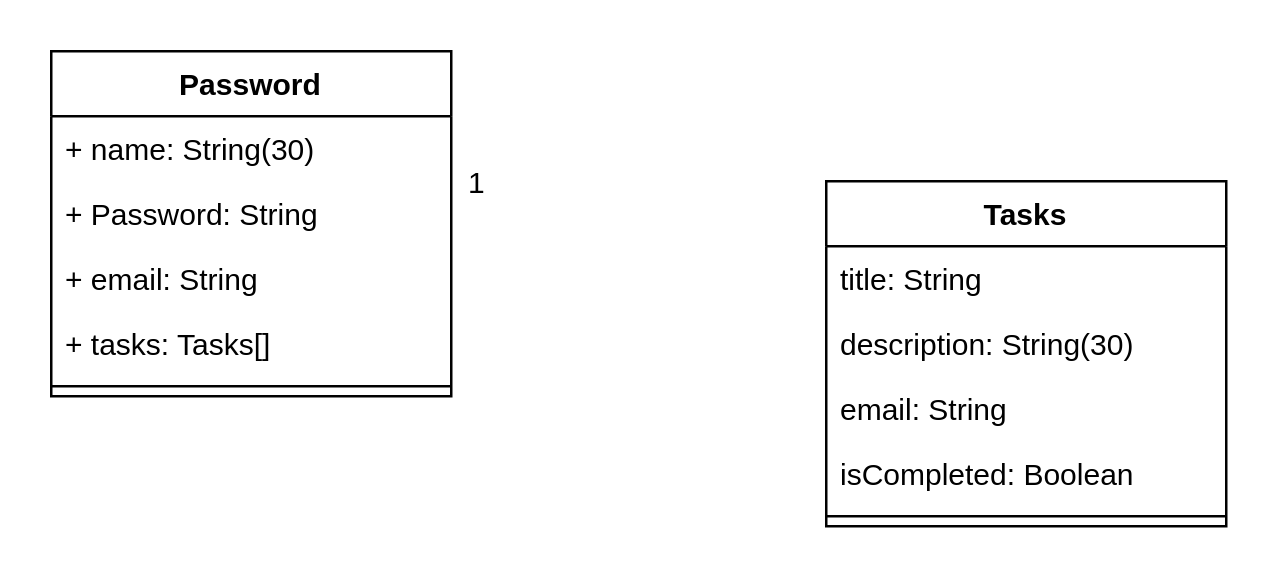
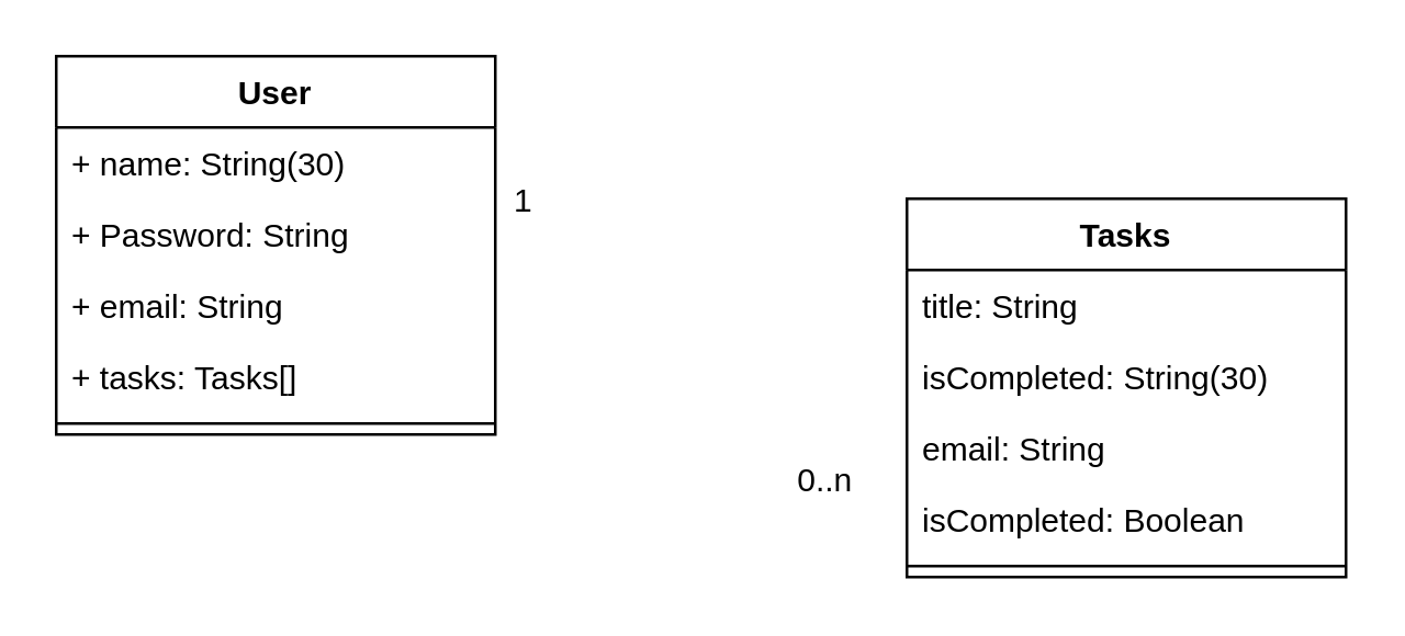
  <mxCell id="0" />
  <mxCell id="1" parent="0" />
- <mxCell id="2" value="Password" style="swimlane;fontStyle=1;align=center;verticalAlign=top;childLayout=stackLayout;horizontal=1;startSize=26;horizontalStack=0;resizeParent=1;resizeParentMax=0;resizeLast=0;collapsible=1;marginBottom=0;whiteSpace=wrap;html=1;" parent="1" vertex="1"><mxGeometry x="20" y="20" width="160" height="138" as="geometry" /></mxCell>
+ <mxCell id="2" value="User" style="swimlane;fontStyle=1;align=center;verticalAlign=top;childLayout=stackLayout;horizontal=1;startSize=26;horizontalStack=0;resizeParent=1;resizeParentMax=0;resizeLast=0;collapsible=1;marginBottom=0;whiteSpace=wrap;html=1;" parent="1" vertex="1"><mxGeometry x="20" y="20" width="160" height="138" as="geometry" /></mxCell>
  <mxCell id="3" value="+ name: String(30)" style="text;strokeColor=none;fillColor=none;align=left;verticalAlign=top;spacingLeft=4;spacingRight=4;overflow=hidden;rotatable=0;points=[[0,0.5],[1,0.5]];portConstraint=eastwest;whiteSpace=wrap;html=1;" parent="2" vertex="1"><mxGeometry y="26" width="160" height="26" as="geometry" /></mxCell>
  <mxCell id="4" value="+ Password: String" style="text;strokeColor=none;fillColor=none;align=left;verticalAlign=top;spacingLeft=4;spacingRight=4;overflow=hidden;rotatable=0;points=[[0,0.5],[1,0.5]];portConstraint=eastwest;whiteSpace=wrap;html=1;" parent="2" vertex="1"><mxGeometry y="52" width="160" height="26" as="geometry" /></mxCell>
  <mxCell id="5" value="+ email: String" style="text;strokeColor=none;fillColor=none;align=left;verticalAlign=top;spacingLeft=4;spacingRight=4;overflow=hidden;rotatable=0;points=[[0,0.5],[1,0.5]];portConstraint=eastwest;whiteSpace=wrap;html=1;" parent="2" vertex="1"><mxGeometry y="78" width="160" height="26" as="geometry" /></mxCell>
  <mxCell id="6" value="+ tasks: Tasks[]" style="text;strokeColor=none;fillColor=none;align=left;verticalAlign=top;spacingLeft=4;spacingRight=4;overflow=hidden;rotatable=0;points=[[0,0.5],[1,0.5]];portConstraint=eastwest;whiteSpace=wrap;html=1;" parent="2" vertex="1"><mxGeometry y="104" width="160" height="26" as="geometry" /></mxCell>
  <mxCell id="7" value="" style="line;strokeWidth=1;fillColor=none;align=left;verticalAlign=middle;spacingTop=-1;spacingLeft=3;spacingRight=3;rotatable=0;labelPosition=right;points=[];portConstraint=eastwest;strokeColor=inherit;" parent="2" vertex="1"><mxGeometry y="130" width="160" height="8" as="geometry" /></mxCell>
  <mxCell id="8" value="Tasks" style="swimlane;fontStyle=1;align=center;verticalAlign=top;childLayout=stackLayout;horizontal=1;startSize=26;horizontalStack=0;resizeParent=1;resizeParentMax=0;resizeLast=0;collapsible=1;marginBottom=0;whiteSpace=wrap;html=1;" parent="1" vertex="1"><mxGeometry x="330" y="72" width="160" height="138" as="geometry" /></mxCell>
  <mxCell id="9" value="title: String" style="text;strokeColor=none;fillColor=none;align=left;verticalAlign=top;spacingLeft=4;spacingRight=4;overflow=hidden;rotatable=0;points=[[0,0.5],[1,0.5]];portConstraint=eastwest;whiteSpace=wrap;html=1;" parent="8" vertex="1"><mxGeometry y="26" width="160" height="26" as="geometry" /></mxCell>
- <mxCell id="10" value="description: String(30)" style="text;strokeColor=none;fillColor=none;align=left;verticalAlign=top;spacingLeft=4;spacingRight=4;overflow=hidden;rotatable=0;points=[[0,0.5],[1,0.5]];portConstraint=eastwest;whiteSpace=wrap;html=1;" parent="8" vertex="1"><mxGeometry y="52" width="160" height="26" as="geometry" /></mxCell>
+ <mxCell id="10" value="isCompleted: String(30)" style="text;strokeColor=none;fillColor=none;align=left;verticalAlign=top;spacingLeft=4;spacingRight=4;overflow=hidden;rotatable=0;points=[[0,0.5],[1,0.5]];portConstraint=eastwest;whiteSpace=wrap;html=1;" parent="8" vertex="1"><mxGeometry y="52" width="160" height="26" as="geometry" /></mxCell>
  <mxCell id="11" value="email: String" style="text;strokeColor=none;fillColor=none;align=left;verticalAlign=top;spacingLeft=4;spacingRight=4;overflow=hidden;rotatable=0;points=[[0,0.5],[1,0.5]];portConstraint=eastwest;whiteSpace=wrap;html=1;" parent="8" vertex="1"><mxGeometry y="78" width="160" height="26" as="geometry" /></mxCell>
  <mxCell id="12" value="isCompleted: Boolean" style="text;strokeColor=none;fillColor=none;align=left;verticalAlign=top;spacingLeft=4;spacingRight=4;overflow=hidden;rotatable=0;points=[[0,0.5],[1,0.5]];portConstraint=eastwest;whiteSpace=wrap;html=1;" parent="8" vertex="1"><mxGeometry y="104" width="160" height="26" as="geometry" /></mxCell>
  <mxCell id="13" value="" style="line;strokeWidth=1;fillColor=none;align=left;verticalAlign=middle;spacingTop=-1;spacingLeft=3;spacingRight=3;rotatable=0;labelPosition=right;points=[];portConstraint=eastwest;strokeColor=inherit;" parent="8" vertex="1"><mxGeometry y="130" width="160" height="8" as="geometry" /></mxCell>
  <mxCell id="14" value="1" style="text;html=1;align=center;verticalAlign=middle;resizable=0;points=[];autosize=1;strokeColor=none;fillColor=none;" parent="1" vertex="1"><mxGeometry x="175" y="58" width="30" height="30" as="geometry" /></mxCell>
+ <mxCell id="15" value="0..n" style="text;html=1;align=center;verticalAlign=middle;resizable=0;points=[];autosize=1;strokeColor=none;fillColor=none;" parent="1" vertex="1"><mxGeometry x="280" y="160" width="40" height="30" as="geometry" /></mxCell>
